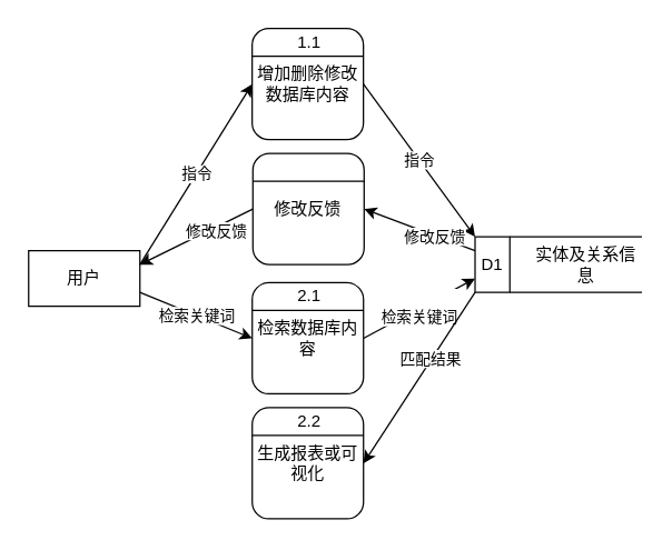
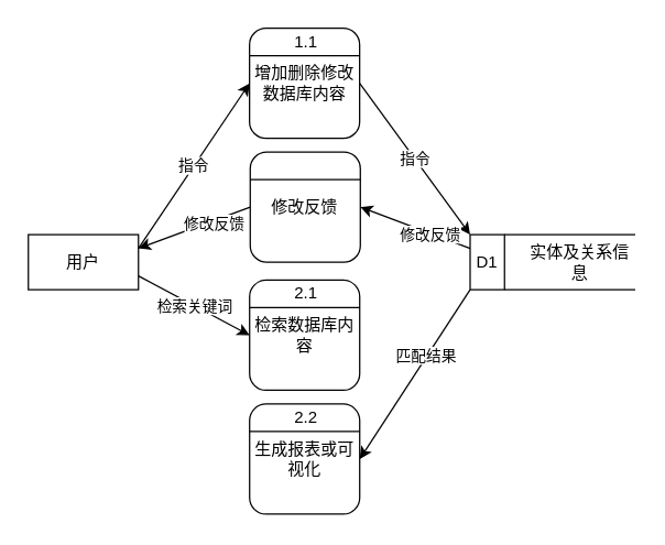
  <mxCell id="0" />
  <mxCell id="1" parent="0" />
  <mxCell id="2" value="检索关键词" style="edgeStyle=none;html=1;exitX=1;exitY=0.75;exitDx=0;exitDy=0;entryX=0;entryY=0.5;entryDx=0;entryDy=0;" parent="1" source="3" target="16" edge="1"><mxGeometry relative="1" as="geometry" /></mxCell>
- <mxCell id="3" value="用户" style="rounded=0;whiteSpace=wrap;html=1;" parent="1" vertex="1"><mxGeometry x="20" y="180" width="80" height="40" as="geometry" /></mxCell>
+ <mxCell id="3" value="用户" style="rounded=0;whiteSpace=wrap;html=1;" parent="1" vertex="1"><mxGeometry x="20" y="170" width="80" height="40" as="geometry" /></mxCell>
  <mxCell id="4" value="指令" style="edgeStyle=none;html=1;exitX=1;exitY=0.5;exitDx=0;exitDy=0;entryX=0;entryY=0;entryDx=0;entryDy=0;" parent="1" source="5" target="9" edge="1"><mxGeometry relative="1" as="geometry"><mxPoint x="300.76" y="190" as="targetPoint" /></mxGeometry></mxCell>
  <mxCell id="5" value="增加删除修改数据库内容" style="rounded=1;whiteSpace=wrap;html=1;" parent="1" vertex="1"><mxGeometry x="180.73" y="20" width="80" height="80" as="geometry" /></mxCell>
  <mxCell id="6" value="指令" style="endArrow=classic;html=1;exitX=1;exitY=0.25;exitDx=0;exitDy=0;entryX=0;entryY=0.5;entryDx=0;entryDy=0;" parent="1" source="3" target="5" edge="1"><mxGeometry width="50" height="50" relative="1" as="geometry"><mxPoint x="190" y="333.08" as="sourcePoint" /><mxPoint x="180" y="183.08" as="targetPoint" /></mxGeometry></mxCell>
  <mxCell id="7" style="edgeStyle=none;html=1;exitX=0;exitY=0.25;exitDx=0;exitDy=0;entryX=1;entryY=0.5;entryDx=0;entryDy=0;" parent="1" source="9" target="24" edge="1"><mxGeometry relative="1" as="geometry" /></mxCell>
  <mxCell id="8" value="修改反馈" style="edgeLabel;html=1;align=center;verticalAlign=middle;resizable=0;points=[];" parent="7" vertex="1" connectable="0"><mxGeometry x="-0.268" relative="1" as="geometry"><mxPoint as="offset" /></mxGeometry></mxCell>
  <mxCell id="9" value="D1" style="whiteSpace=wrap;html=1;aspect=fixed;" parent="1" vertex="1"><mxGeometry x="341" y="170" width="25" height="40" as="geometry" /></mxCell>
  <mxCell id="10" value="" style="endArrow=none;html=1;exitX=1;exitY=0;exitDx=0;exitDy=0;" parent="1" source="9" edge="1"><mxGeometry width="50" height="50" relative="1" as="geometry"><mxPoint x="431" y="280" as="sourcePoint" /><mxPoint x="461" y="170" as="targetPoint" /></mxGeometry></mxCell>
  <mxCell id="11" value="" style="endArrow=none;html=1;exitX=1;exitY=1;exitDx=0;exitDy=0;" parent="1" source="9" edge="1"><mxGeometry width="50" height="50" relative="1" as="geometry"><mxPoint x="481" y="250" as="sourcePoint" /><mxPoint x="461" y="210" as="targetPoint" /></mxGeometry></mxCell>
  <mxCell id="12" value="实体及关系信息" style="text;html=1;strokeColor=none;fillColor=none;align=center;verticalAlign=middle;whiteSpace=wrap;rounded=0;" parent="1" vertex="1"><mxGeometry x="381" y="170" width="80" height="40" as="geometry" /></mxCell>
  <mxCell id="13" value="" style="endArrow=none;html=1;entryX=1;entryY=0.25;entryDx=0;entryDy=0;exitX=0;exitY=0.25;exitDx=0;exitDy=0;" parent="1" source="5" target="5" edge="1"><mxGeometry width="50" height="50" relative="1" as="geometry"><mxPoint x="151.73" y="290" as="sourcePoint" /><mxPoint x="201.73" y="240" as="targetPoint" /></mxGeometry></mxCell>
  <mxCell id="14" value="1.1" style="text;html=1;strokeColor=none;fillColor=none;align=center;verticalAlign=middle;whiteSpace=wrap;rounded=0;" parent="1" vertex="1"><mxGeometry x="181.73" y="20" width="80" height="20" as="geometry" /></mxCell>
- <mxCell id="15" value="&lt;br&gt;检索关键词" style="edgeStyle=none;html=1;exitX=1;exitY=0.5;exitDx=0;exitDy=0;entryX=0;entryY=0.75;entryDx=0;entryDy=0;" parent="1" source="16" target="9" edge="1"><mxGeometry relative="1" as="geometry"><mxPoint x="350" y="193.08" as="targetPoint" /></mxGeometry></mxCell>
  <mxCell id="16" value="检索数据库内容" style="rounded=1;whiteSpace=wrap;html=1;" parent="1" vertex="1"><mxGeometry x="180.78" y="203.08" width="80" height="80" as="geometry" /></mxCell>
  <mxCell id="17" value="" style="endArrow=none;html=1;entryX=1;entryY=0.25;entryDx=0;entryDy=0;exitX=0;exitY=0.25;exitDx=0;exitDy=0;" parent="1" source="16" target="16" edge="1"><mxGeometry width="50" height="50" relative="1" as="geometry"><mxPoint x="151.78" y="473.08" as="sourcePoint" /><mxPoint x="201.78" y="423.08" as="targetPoint" /></mxGeometry></mxCell>
  <mxCell id="18" value="2.1" style="text;html=1;strokeColor=none;fillColor=none;align=center;verticalAlign=middle;whiteSpace=wrap;rounded=0;" parent="1" vertex="1"><mxGeometry x="181.78" y="203.08" width="80" height="20" as="geometry" /></mxCell>
  <mxCell id="19" value="生成报表或可视化" style="rounded=1;whiteSpace=wrap;html=1;" parent="1" vertex="1"><mxGeometry x="180.78" y="293.08" width="80" height="80" as="geometry" /></mxCell>
  <mxCell id="20" value="" style="endArrow=none;html=1;entryX=1;entryY=0.25;entryDx=0;entryDy=0;exitX=0;exitY=0.25;exitDx=0;exitDy=0;" parent="1" source="19" target="19" edge="1"><mxGeometry width="50" height="50" relative="1" as="geometry"><mxPoint x="151.78" y="563.08" as="sourcePoint" /><mxPoint x="201.78" y="513.08" as="targetPoint" /></mxGeometry></mxCell>
  <mxCell id="21" value="2.2" style="text;html=1;strokeColor=none;fillColor=none;align=center;verticalAlign=middle;whiteSpace=wrap;rounded=0;" parent="1" vertex="1"><mxGeometry x="181.78" y="293.08" width="80" height="20" as="geometry" /></mxCell>
  <mxCell id="22" style="edgeStyle=none;html=1;exitX=0;exitY=0.5;exitDx=0;exitDy=0;entryX=1;entryY=0.25;entryDx=0;entryDy=0;" parent="1" source="24" target="3" edge="1"><mxGeometry relative="1" as="geometry" /></mxCell>
  <mxCell id="23" value="修改反馈" style="edgeLabel;html=1;align=center;verticalAlign=middle;resizable=0;points=[];" parent="22" vertex="1" connectable="0"><mxGeometry x="-0.324" y="2" relative="1" as="geometry"><mxPoint as="offset" /></mxGeometry></mxCell>
  <mxCell id="24" value="修改反馈" style="rounded=1;whiteSpace=wrap;html=1;" parent="1" vertex="1"><mxGeometry x="181.23" y="110" width="80" height="80" as="geometry" /></mxCell>
  <mxCell id="25" value="" style="endArrow=none;html=1;entryX=1;entryY=0.25;entryDx=0;entryDy=0;exitX=0;exitY=0.25;exitDx=0;exitDy=0;" parent="1" source="24" target="24" edge="1"><mxGeometry width="50" height="50" relative="1" as="geometry"><mxPoint x="152.23" y="380" as="sourcePoint" /><mxPoint x="202.23" y="330" as="targetPoint" /></mxGeometry></mxCell>
  <mxCell id="26" value="" style="endArrow=classic;html=1;entryX=1;entryY=0.5;entryDx=0;entryDy=0;exitX=0;exitY=1;exitDx=0;exitDy=0;" parent="1" source="9" target="19" edge="1"><mxGeometry width="50" height="50" relative="1" as="geometry"><mxPoint x="325" y="163.08" as="sourcePoint" /><mxPoint x="421" y="243.08" as="targetPoint" /></mxGeometry></mxCell>
  <mxCell id="27" value="匹配结果" style="edgeLabel;html=1;align=center;verticalAlign=middle;resizable=0;points=[];" parent="26" vertex="1" connectable="0"><mxGeometry x="-0.204" y="-2" relative="1" as="geometry"><mxPoint x="1" as="offset" /></mxGeometry></mxCell>
